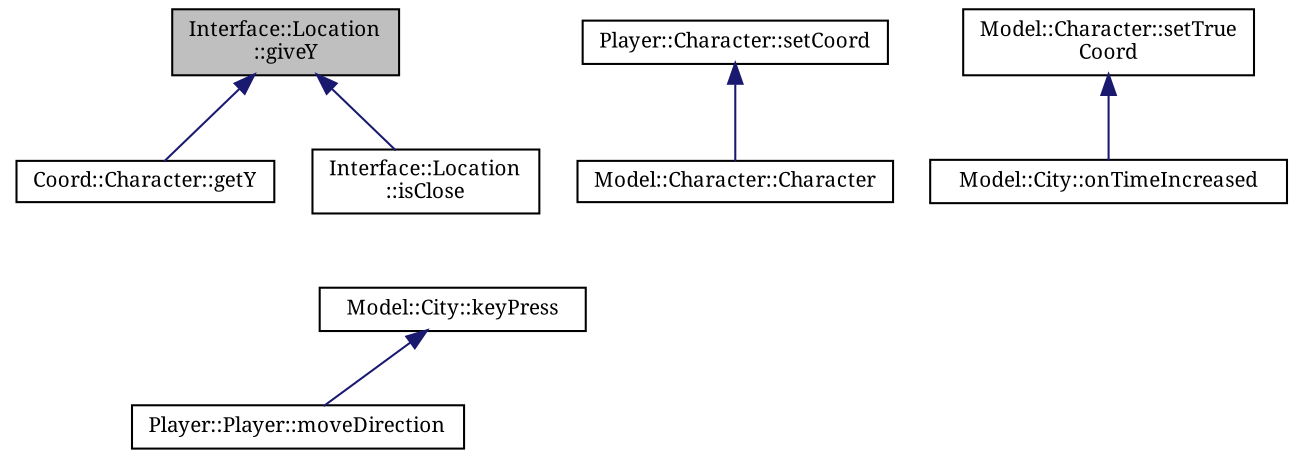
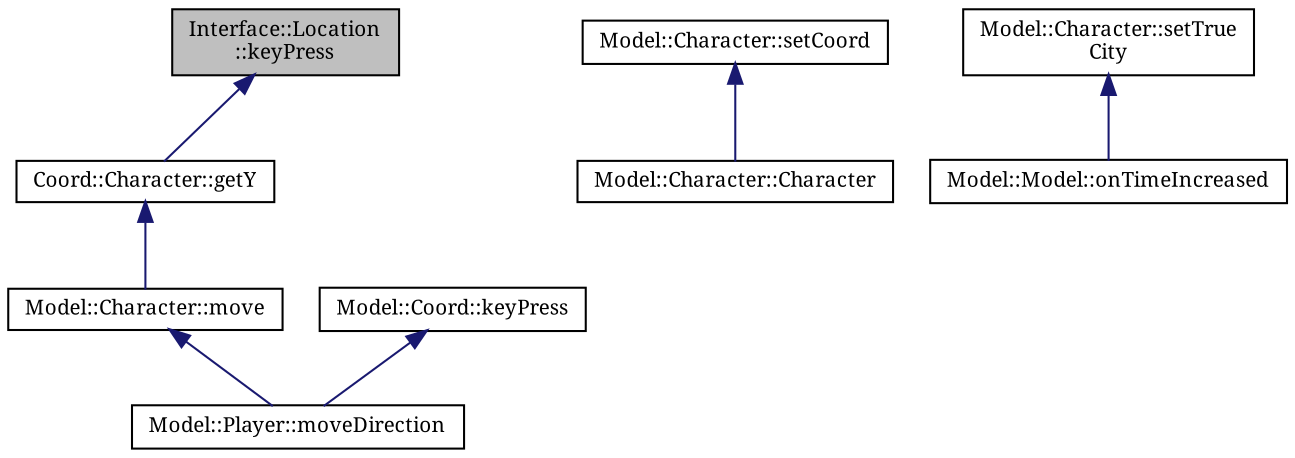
  digraph {
    fontname="Noto Serif"
    rankdir=TB
    node [color=black fillcolor=white fontname="Noto Serif" fontsize=10 shape=record style=filled]
    edge [color=midnightblue dir=back fontname="Noto Serif" fontsize=10 labelfontname=Helvetica labelfontsize=10 style=solid]
-   n1 [fillcolor=grey75 fontcolor=black height=0.2 label="Interface::Location\l::giveY" width=0.4]
+   n1 [fillcolor=grey75 fontcolor=black height=0.2 label="Interface::Location\l::keyPress" width=0.4]
    n2 [height=0.2 label="Coord::Character::getY" width=0.4]
-   n3 [height=0.2 label="Interface::Location\l::isClose" width=0.4]
-   n5 [height=0.2 label="Player::Character::setCoord" width=0.4]
+   n4 [height=0.2 label="Model::Character::move" width=0.4]
+   n5 [height=0.2 label="Model::Character::setCoord" width=0.4]
    n6 [height=0.2 label="Model::Character::Character" width=0.4]
-   n7 [height=0.2 label="Model::Character::setTrue\lCoord" width=0.4]
-   n8 [height=0.2 label="Model::City::onTimeIncreased" width=0.4]
-   n9 [height=0.2 label="Player::Player::moveDirection" width=0.4]
-   n10 [height=0.2 label="Model::City::keyPress" width=0.4]
+   n7 [height=0.2 label="Model::Character::setTrue\lCity" width=0.4]
+   n8 [height=0.2 label="Model::Model::onTimeIncreased" width=0.4]
+   n9 [height=0.2 label="Model::Player::moveDirection" width=0.4]
+   n10 [height=0.2 label="Model::Coord::keyPress" width=0.4]
    n1 -> n2
-   n1 -> n3
+   n2 -> n4
+   n4 -> n9
    n5 -> n6
    n7 -> n8
    n10 -> n9
  }
